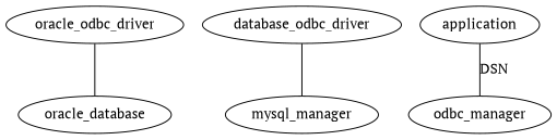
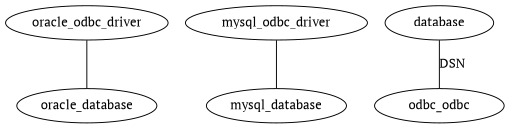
  digraph {
    fontname="PT Serif"
    node [fontname="PT Serif"]
    edge [dir=none fontname="PT Serif"]
    oracle_odbc_driver
-   mysql_odbc_driver [label=database_odbc_driver]
+   mysql_odbc_driver
    oracle_database
-   mysql_database [label=mysql_manager]
-   application
-   odbc_manager
+   mysql_database
+   application [label=database]
+   odbc_manager [label=odbc_odbc]
    subgraph sub_1 {
      oracle_odbc_driver
      mysql_odbc_driver
    }
    oracle_odbc_driver -> oracle_database
    mysql_odbc_driver -> mysql_database
    application -> odbc_manager [label=DSN]
  }
